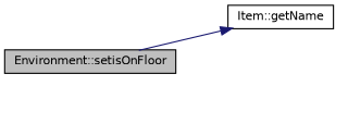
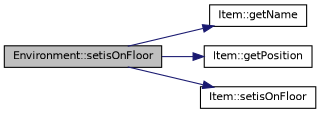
  digraph {
    rankdir=LR
    node [color=black fillcolor=white fontname=Helvetica fontsize=10 shape=record style=filled]
    edge [color=midnightblue fontname=Helvetica fontsize=10 labelfontname=Helvetica labelfontsize=10 style=solid]
    n1 [fillcolor=grey75 fontcolor=black height=0.2 label="Environment::setisOnFloor" width=0.4]
    n2 [height=0.2 label="Item::getName" width=0.4]
+   n3 [height=0.2 label="Item::getPosition" width=0.4]
+   n4 [height=0.2 label="Item::setisOnFloor" width=0.4]
    n1 -> n2
+   n1 -> n3
+   n1 -> n4
  }
